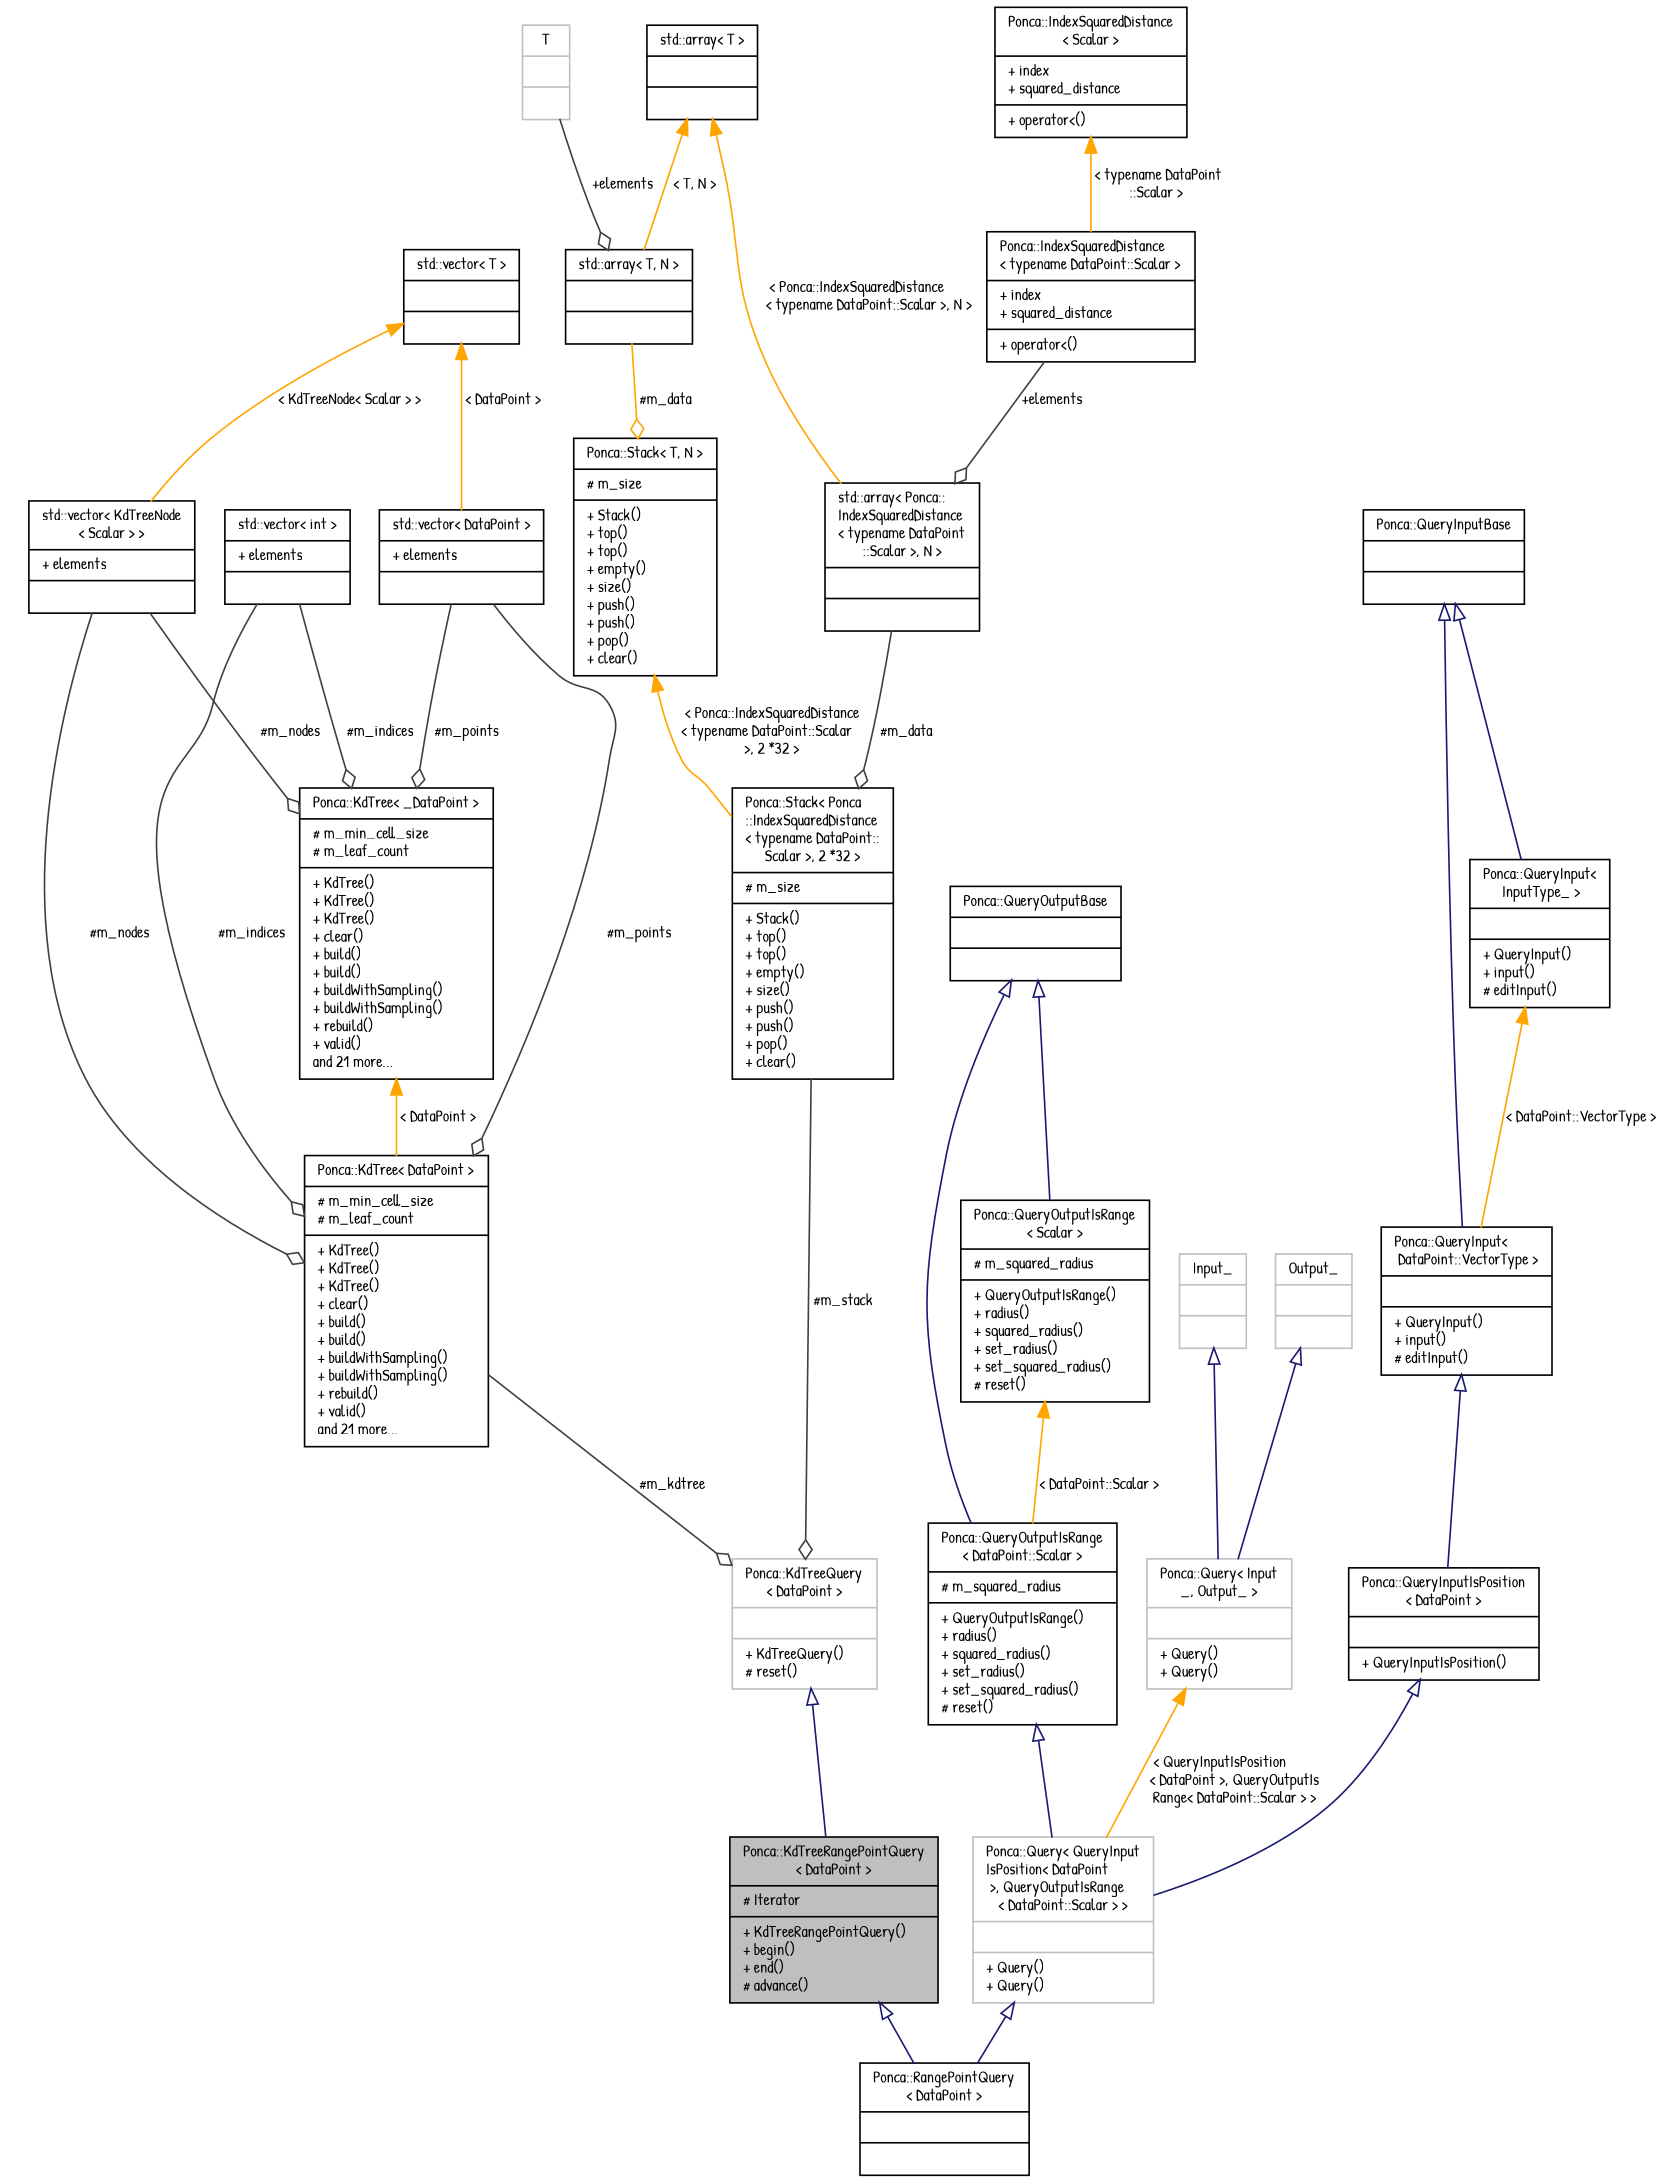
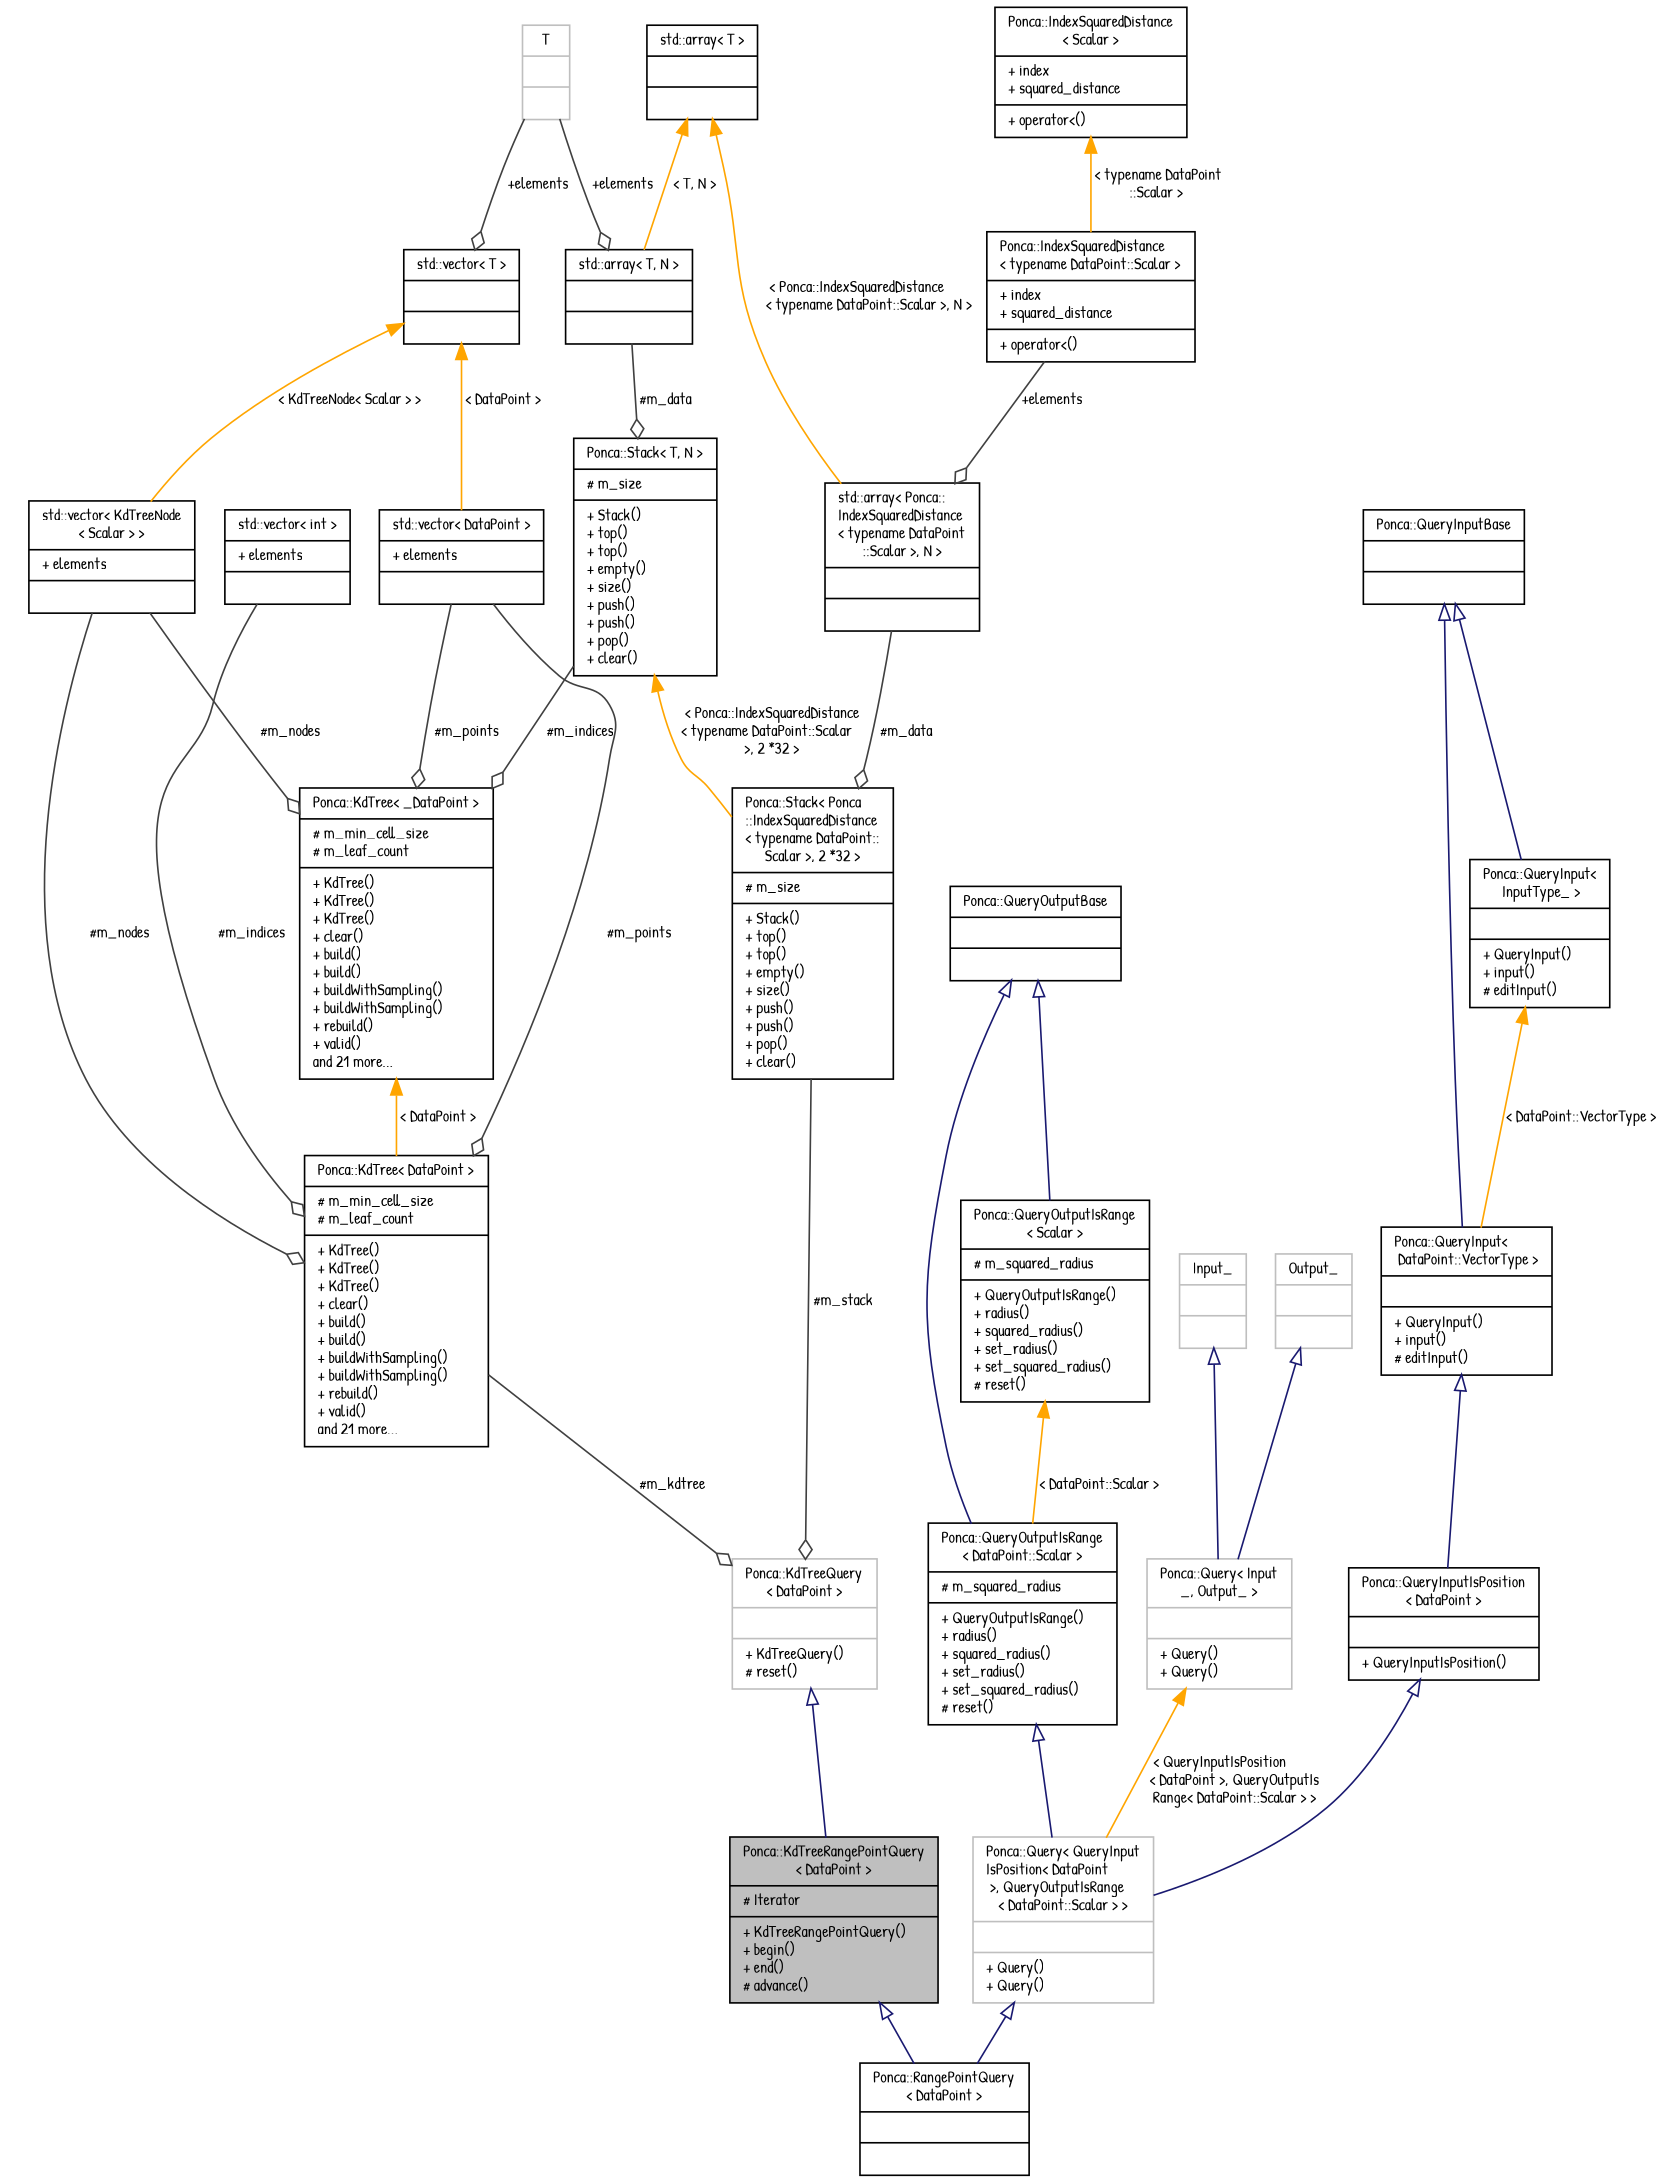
  digraph {
    fontname="Patrick Hand"
    node [color=black fontname="Patrick Hand" fontsize=10 shape=record]
    edge [color=grey25 dir=back fontname="Patrick Hand" fontsize=10 labelfontname=Helvetica labelfontsize=10 style=solid]
    n1 [fillcolor=grey75 fontcolor=black height=0.2 label="{Ponca::KdTreeRangePointQuery\l\< DataPoint \>\n|# Iterator\l|+ KdTreeRangePointQuery()\l+ begin()\l+ end()\l# advance()\l}" style=filled width=0.4]
    n2 [height=0.2 label="{Ponca::RangePointQuery\l\< DataPoint \>\n||}" width=0.4]
    n3 [color=grey75 height=0.2 label="{Ponca::KdTreeQuery\l\< DataPoint \>\n||+ KdTreeQuery()\l# reset()\l}" width=0.4]
    n4 [height=0.2 label="{Ponca::KdTree\< DataPoint \>\n|# m_min_cell_size\l# m_leaf_count\l|+ KdTree()\l+ KdTree()\l+ KdTree()\l+ clear()\l+ build()\l+ build()\l+ buildWithSampling()\l+ buildWithSampling()\l+ rebuild()\l+ valid()\land 21 more...\l}" width=0.4]
    n5 [height=0.2 label="{std::vector\< DataPoint \>\n|+ elements\l|}" width=0.4]
    n6 [height=0.2 label="{Ponca::KdTree\< _DataPoint \>\n|# m_min_cell_size\l# m_leaf_count\l|+ KdTree()\l+ KdTree()\l+ KdTree()\l+ clear()\l+ build()\l+ build()\l+ buildWithSampling()\l+ buildWithSampling()\l+ rebuild()\l+ valid()\land 21 more...\l}" width=0.4]
    n7 [height=0.2 label="{std::vector\< T \>\n||}" width=0.4]
    n8 [height=0.2 label="{std::vector\< KdTreeNode\l\< Scalar \> \>\n|+ elements\l|}" width=0.4]
    n9 [height=0.2 label="{std::vector\< int \>\n|+ elements\l|}" width=0.4]
    n10 [color=grey75 height=0.2 label="{T\n||}" width=0.4]
    n11 [height=0.2 label="{std::array\< T, N \>\n||}" width=0.4]
    n12 [height=0.2 label="{std::array\< T \>\n||}" width=0.4]
    n13 [height=0.2 label="{std::array\< Ponca::\lIndexSquaredDistance\l\< typename DataPoint\l::Scalar \>, N \>\n||}" width=0.4]
    n14 [height=0.2 label="{Ponca::Stack\< T, N \>\n|# m_size\l|+ Stack()\l+ top()\l+ top()\l+ empty()\l+ size()\l+ push()\l+ push()\l+ pop()\l+ clear()\l}" width=0.4]
    n15 [height=0.2 label="{Ponca::Stack\< Ponca\l::IndexSquaredDistance\l\< typename DataPoint::\lScalar \>, 2 *32 \>\n|# m_size\l|+ Stack()\l+ top()\l+ top()\l+ empty()\l+ size()\l+ push()\l+ push()\l+ pop()\l+ clear()\l}" width=0.4]
    n16 [height=0.2 label="{Ponca::IndexSquaredDistance\l\< typename DataPoint::Scalar \>\n|+ index\l+ squared_distance\l|+ operator\<()\l}" width=0.4]
    n17 [height=0.2 label="{Ponca::IndexSquaredDistance\l\< Scalar \>\n|+ index\l+ squared_distance\l|+ operator\<()\l}" width=0.4]
    n18 [color=grey75 height=0.2 label="{Ponca::Query\< QueryInput\lIsPosition\< DataPoint\l \>, QueryOutputIsRange\l\< DataPoint::Scalar \> \>\n||+ Query()\l+ Query()\l}" width=0.4]
    n19 [height=0.2 label="{Ponca::QueryInputIsPosition\l\< DataPoint \>\n||+ QueryInputIsPosition()\l}" width=0.4]
    n20 [height=0.2 label="{Ponca::QueryInput\<\l DataPoint::VectorType \>\n||+ QueryInput()\l+ input()\l# editInput()\l}" width=0.4]
    n21 [height=0.2 label="{Ponca::QueryInputBase\n||}" width=0.4]
    n22 [height=0.2 label="{Ponca::QueryInput\<\l InputType_ \>\n||+ QueryInput()\l+ input()\l# editInput()\l}" width=0.4]
    n23 [height=0.2 label="{Ponca::QueryOutputIsRange\l\< DataPoint::Scalar \>\n|# m_squared_radius\l|+ QueryOutputIsRange()\l+ radius()\l+ squared_radius()\l+ set_radius()\l+ set_squared_radius()\l# reset()\l}" width=0.4]
    n24 [height=0.2 label="{Ponca::QueryOutputBase\n||}" width=0.4]
    n25 [height=0.2 label="{Ponca::QueryOutputIsRange\l\< Scalar \>\n|# m_squared_radius\l|+ QueryOutputIsRange()\l+ radius()\l+ squared_radius()\l+ set_radius()\l+ set_squared_radius()\l# reset()\l}" width=0.4]
    n26 [color=grey75 height=0.2 label="{Ponca::Query\< Input\l_, Output_ \>\n||+ Query()\l+ Query()\l}" width=0.4]
    n27 [color=grey75 height=0.2 label="{Input_\n||}" width=0.4]
    n28 [color=grey75 height=0.2 label="{Output_\n||}" width=0.4]
    n1 -> n2 [arrowtail=onormal color=midnightblue]
    n3 -> n1 [arrowtail=onormal color=midnightblue]
    n4 -> n3 [arrowhead=odiamond label=" #m_kdtree" dir=""]
    n5 -> n4 [arrowhead=odiamond label=" #m_points" dir=""]
    n5 -> n6 [arrowhead=odiamond label=" #m_points" dir=""]
    n6 -> n4 [color=orange label=" \< DataPoint \>"]
    n7 -> n5 [color=orange label=" \< DataPoint \>"]
    n7 -> n8 [color=orange label=" \< KdTreeNode\< Scalar \> \>"]
    n8 -> n4 [arrowhead=odiamond label=" #m_nodes" dir=""]
    n8 -> n6 [arrowhead=odiamond label=" #m_nodes" dir=""]
    n9 -> n4 [arrowhead=odiamond label=" #m_indices" dir=""]
-   n9 -> n6 [arrowhead=odiamond label=" #m_indices" dir=""]
+   n14 -> n6 [arrowhead=odiamond label=" #m_indices" dir=""]
+   n10 -> n7 [arrowhead=odiamond label=" +elements" dir=""]
    n10 -> n11 [arrowhead=odiamond label=" +elements" dir=""]
-   n11 -> n14 [arrowhead=odiamond color=orange label=" #m_data" dir=""]
+   n11 -> n14 [arrowhead=odiamond label=" #m_data" dir=""]
    n12 -> n11 [color=orange label=" \< T, N \>"]
    n12 -> n13 [color=orange label=" \< Ponca::IndexSquaredDistance\l\< typename DataPoint::Scalar \>, N \>"]
    n13 -> n15 [arrowhead=odiamond label=" #m_data" dir=""]
    n14 -> n15 [color=orange label=" \< Ponca::IndexSquaredDistance\l\< typename DataPoint::Scalar\l \>, 2 *32 \>"]
    n15 -> n3 [arrowhead=odiamond label=" #m_stack" dir=""]
    n16 -> n13 [arrowhead=odiamond label=" +elements" dir=""]
    n17 -> n16 [color=orange label=" \< typename DataPoint\l::Scalar \>"]
    n18 -> n2 [arrowtail=onormal color=midnightblue]
    n19 -> n18 [arrowtail=onormal color=midnightblue]
    n20 -> n19 [arrowtail=onormal color=midnightblue]
    n21 -> n20 [arrowtail=onormal color=midnightblue]
    n21 -> n22 [arrowtail=onormal color=midnightblue]
    n22 -> n20 [color=orange label=" \< DataPoint::VectorType \>"]
    n23 -> n18 [arrowtail=onormal color=midnightblue]
    n24 -> n23 [arrowtail=onormal color=midnightblue]
    n24 -> n25 [arrowtail=onormal color=midnightblue]
    n25 -> n23 [color=orange label=" \< DataPoint::Scalar \>"]
    n26 -> n18 [color=orange label=" \< QueryInputIsPosition\l\< DataPoint \>, QueryOutputIs\lRange\< DataPoint::Scalar \> \>"]
    n27 -> n26 [arrowtail=onormal color=midnightblue]
    n28 -> n26 [arrowtail=onormal color=midnightblue]
  }
